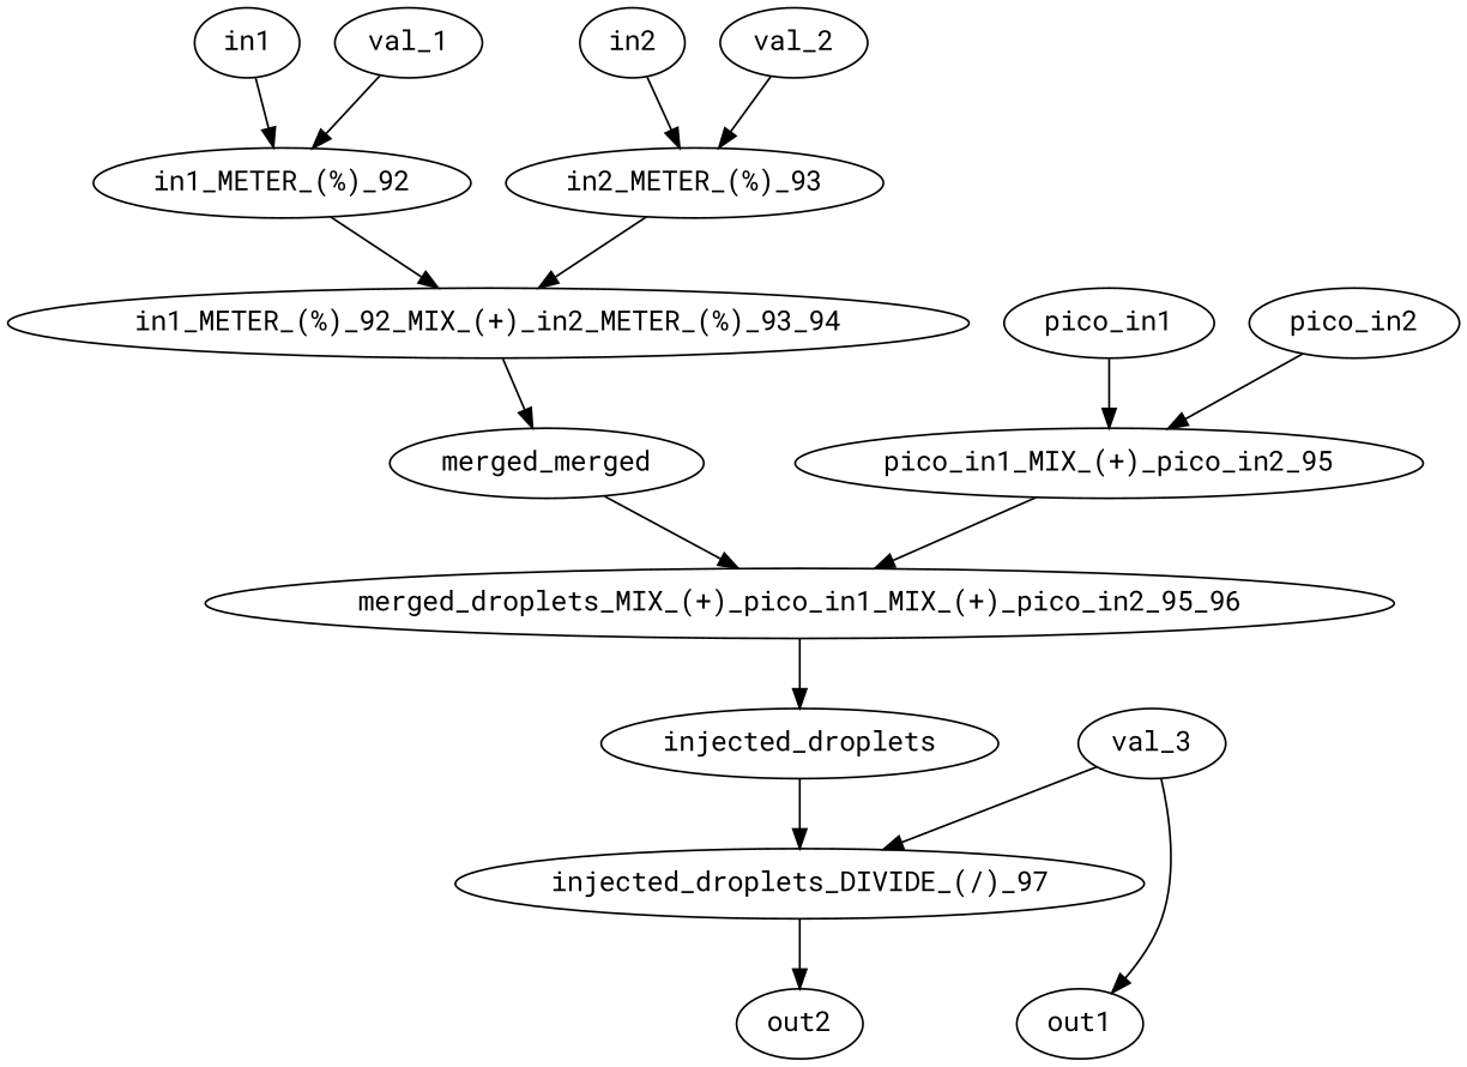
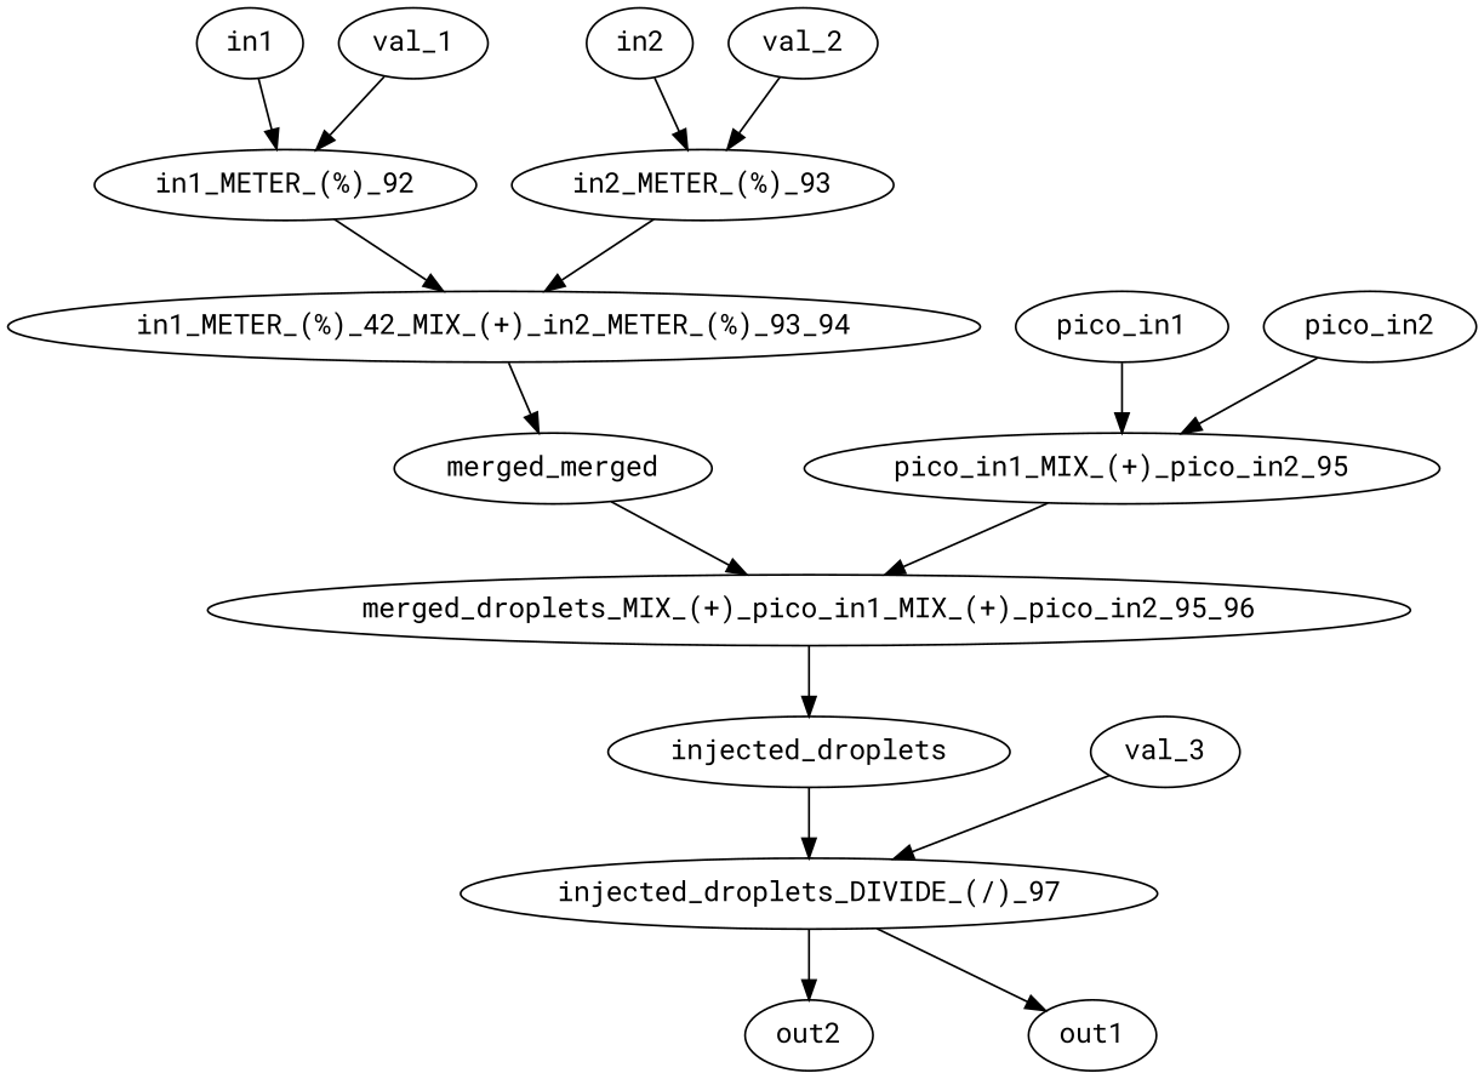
  strict digraph {
    fontname="Roboto Mono"
    node [fontname="Roboto Mono"]
    edge [fontname="Roboto Mono"]
    in1
    "in1_METER_(%)_92"
-   "in1_METER_(%)_92_MIX_(+)_in2_METER_(%)_93_94"
+   "in1_METER_(%)_92_MIX_(+)_in2_METER_(%)_93_94" [label="in1_METER_(%)_42_MIX_(+)_in2_METER_(%)_93_94"]
    n4 [label=merged_merged]
    in2
    "in2_METER_(%)_93"
    pico_in1
    "pico_in1_MIX_(+)_pico_in2_95"
    "merged_droplets_MIX_(+)_pico_in1_MIX_(+)_pico_in2_95_96"
    injected_droplets
    pico_in2
    "injected_droplets_DIVIDE_(/)_97"
    out1
    out2
    val_1
    val_2
    val_3
    in1 -> "in1_METER_(%)_92"
    "in1_METER_(%)_92" -> "in1_METER_(%)_92_MIX_(+)_in2_METER_(%)_93_94"
    "in1_METER_(%)_92_MIX_(+)_in2_METER_(%)_93_94" -> n4
    n4 -> "merged_droplets_MIX_(+)_pico_in1_MIX_(+)_pico_in2_95_96"
    in2 -> "in2_METER_(%)_93"
    "in2_METER_(%)_93" -> "in1_METER_(%)_92_MIX_(+)_in2_METER_(%)_93_94"
    pico_in1 -> "pico_in1_MIX_(+)_pico_in2_95"
    "pico_in1_MIX_(+)_pico_in2_95" -> "merged_droplets_MIX_(+)_pico_in1_MIX_(+)_pico_in2_95_96"
    "merged_droplets_MIX_(+)_pico_in1_MIX_(+)_pico_in2_95_96" -> injected_droplets
    injected_droplets -> "injected_droplets_DIVIDE_(/)_97"
    pico_in2 -> "pico_in1_MIX_(+)_pico_in2_95"
-   val_3 -> out1
+   "injected_droplets_DIVIDE_(/)_97" -> out1
    "injected_droplets_DIVIDE_(/)_97" -> out2
    val_1 -> "in1_METER_(%)_92"
    val_2 -> "in2_METER_(%)_93"
    val_3 -> "injected_droplets_DIVIDE_(/)_97"
  }
